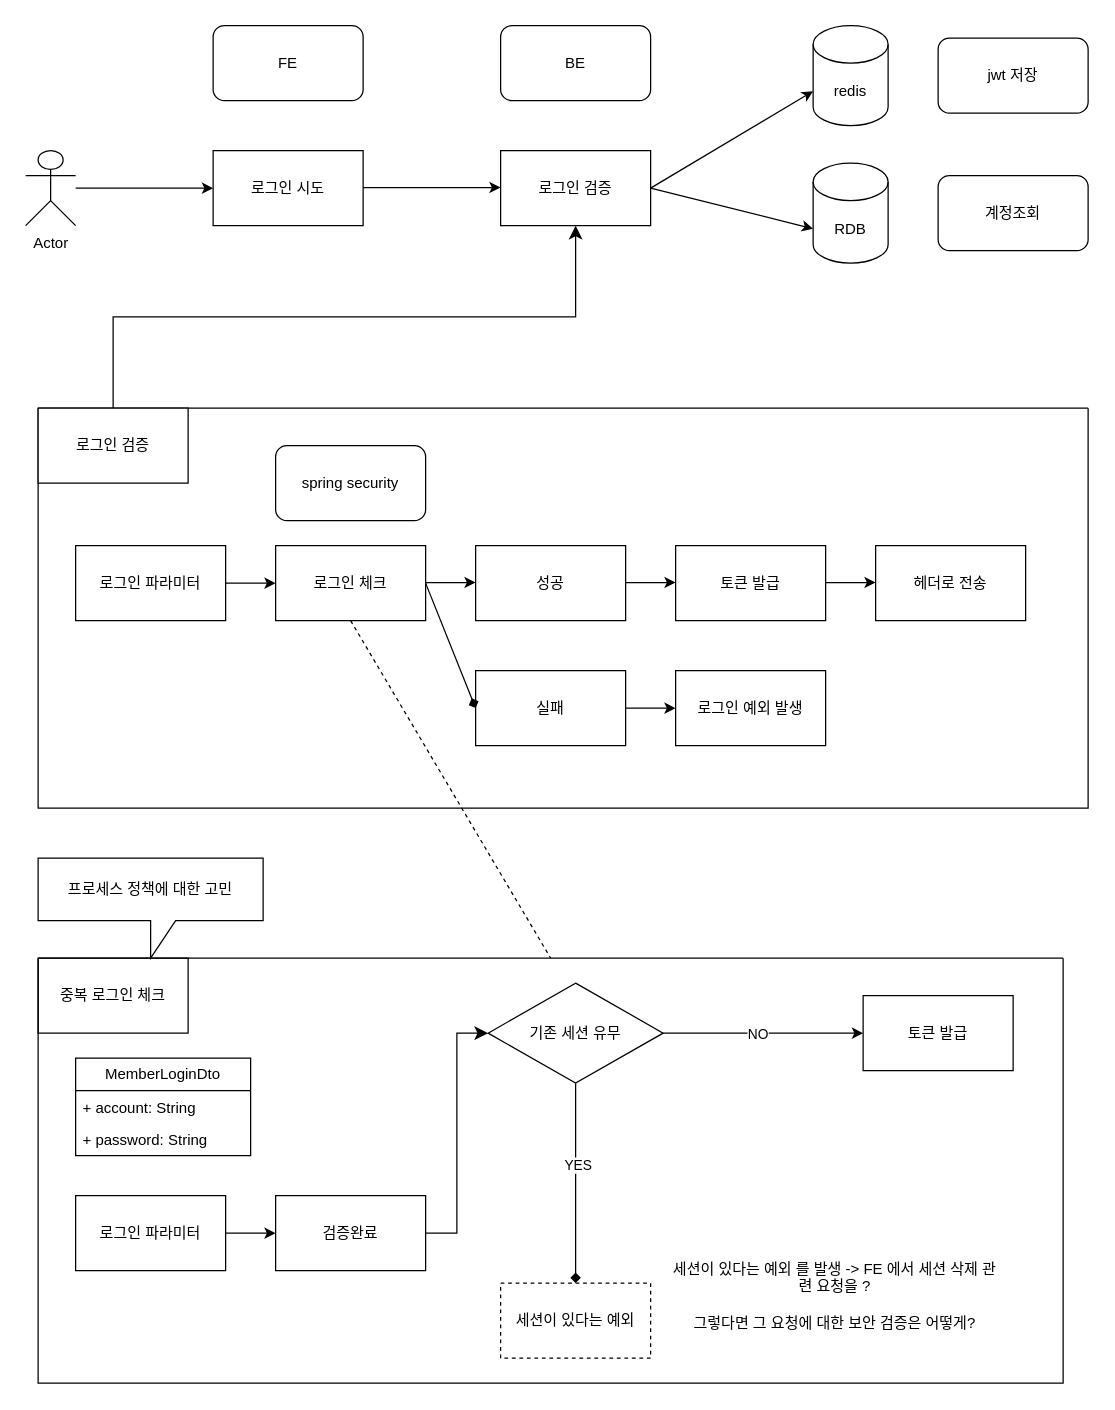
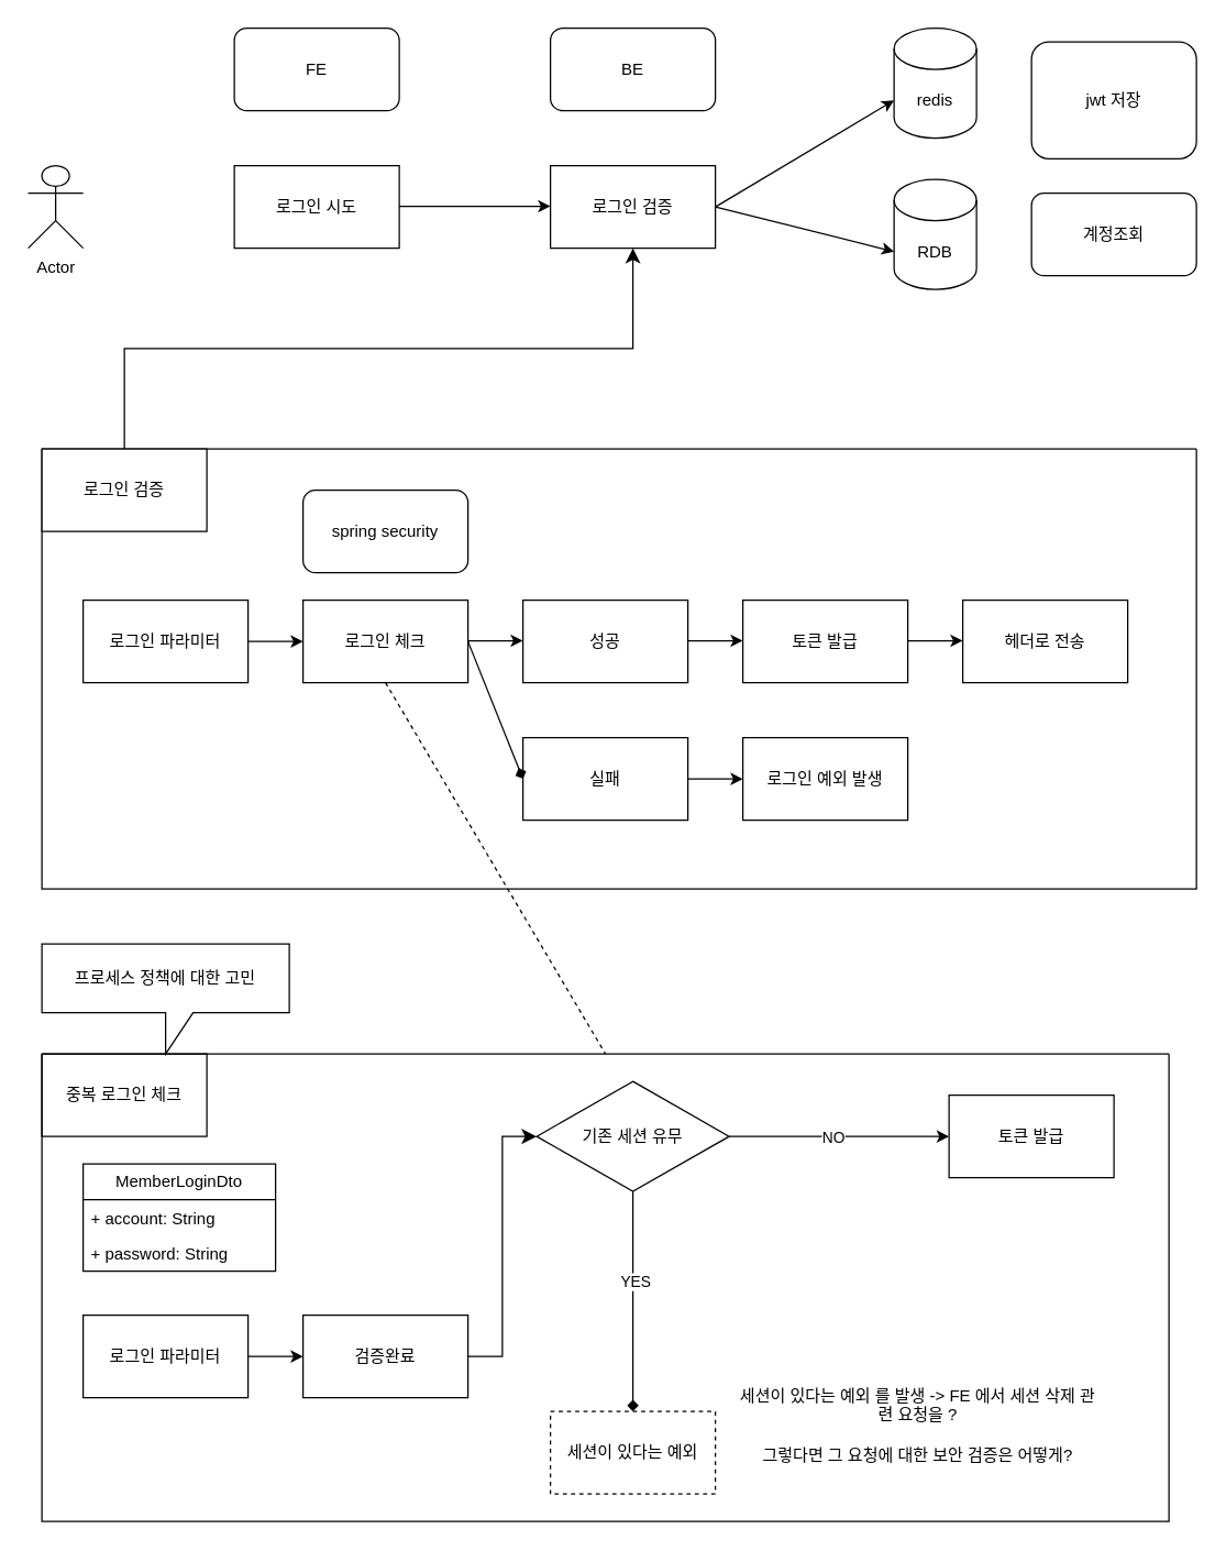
  <mxCell id="0" />
  <mxCell id="1" parent="0" />
  <mxCell id="2" value="Actor" style="shape=umlActor;verticalLabelPosition=bottom;verticalAlign=top;html=1;outlineConnect=0;" parent="1" vertex="1"><mxGeometry x="20" y="120" width="40" height="60" as="geometry" /></mxCell>
  <mxCell id="3" value="로그인 시도" style="rounded=0;whiteSpace=wrap;html=1;" parent="1" vertex="1"><mxGeometry x="170" y="120" width="120" height="60" as="geometry" /></mxCell>
  <mxCell id="4" value="로그인 검증" style="rounded=0;whiteSpace=wrap;html=1;" parent="1" vertex="1"><mxGeometry x="400" y="120" width="120" height="60" as="geometry" /></mxCell>
  <mxCell id="5" value="FE" style="rounded=1;whiteSpace=wrap;html=1;" parent="1" vertex="1"><mxGeometry x="170" y="20" width="120" height="60" as="geometry" /></mxCell>
  <mxCell id="6" value="BE" style="rounded=1;whiteSpace=wrap;html=1;" parent="1" vertex="1"><mxGeometry x="400" y="20" width="120" height="60" as="geometry" /></mxCell>
  <mxCell id="7" value="redis" style="shape=cylinder3;whiteSpace=wrap;html=1;boundedLbl=1;backgroundOutline=1;size=15;" parent="1" vertex="1"><mxGeometry x="650" y="20" width="60" height="80" as="geometry" /></mxCell>
  <mxCell id="8" value="RDB" style="shape=cylinder3;whiteSpace=wrap;html=1;boundedLbl=1;backgroundOutline=1;size=15;" parent="1" vertex="1"><mxGeometry x="650" y="130" width="60" height="80" as="geometry" /></mxCell>
- <mxCell id="9" value="" style="endArrow=classic;html=1;rounded=0;entryX=0;entryY=0.5;entryDx=0;entryDy=0;" parent="1" source="2" target="3" edge="1"><mxGeometry width="50" height="50" relative="1" as="geometry"><mxPoint x="510" y="290" as="sourcePoint" /><mxPoint x="560" y="240" as="targetPoint" /></mxGeometry></mxCell>
  <mxCell id="10" value="" style="endArrow=classic;html=1;rounded=0;entryX=0;entryY=0.5;entryDx=0;entryDy=0;" parent="1" edge="1"><mxGeometry width="50" height="50" relative="1" as="geometry"><mxPoint x="290" y="149.5" as="sourcePoint" /><mxPoint x="400" y="149.5" as="targetPoint" /><Array as="points"><mxPoint x="340" y="149.5" /></Array></mxGeometry></mxCell>
  <mxCell id="11" value="" style="endArrow=classic;html=1;rounded=0;exitX=1;exitY=0.5;exitDx=0;exitDy=0;entryX=0;entryY=0;entryDx=0;entryDy=52.5;entryPerimeter=0;" parent="1" source="4" target="8" edge="1"><mxGeometry width="50" height="50" relative="1" as="geometry"><mxPoint x="510" y="306" as="sourcePoint" /><mxPoint x="560" y="256" as="targetPoint" /></mxGeometry></mxCell>
  <mxCell id="12" value="" style="endArrow=classic;html=1;rounded=0;entryX=0;entryY=0;entryDx=0;entryDy=52.5;entryPerimeter=0;exitX=1;exitY=0.5;exitDx=0;exitDy=0;" parent="1" source="4" target="7" edge="1"><mxGeometry width="50" height="50" relative="1" as="geometry"><mxPoint x="520" y="56" as="sourcePoint" /><mxPoint x="570" y="6" as="targetPoint" /></mxGeometry></mxCell>
- <mxCell id="13" value="jwt 저장" style="rounded=1;whiteSpace=wrap;html=1;" parent="1" vertex="1"><mxGeometry x="750" y="30" width="120" height="60" as="geometry" /></mxCell>
+ <mxCell id="13" value="jwt 저장" style="rounded=1;whiteSpace=wrap;html=1;" parent="1" vertex="1"><mxGeometry x="750" y="30" width="120" height="85" as="geometry" /></mxCell>
  <mxCell id="14" value="계정조회" style="rounded=1;whiteSpace=wrap;html=1;" parent="1" vertex="1"><mxGeometry x="750" y="140" width="120" height="60" as="geometry" /></mxCell>
  <mxCell id="15" value="" style="edgeStyle=elbowEdgeStyle;elbow=vertical;endArrow=classic;html=1;curved=0;rounded=0;endSize=8;startSize=8;exitX=0.5;exitY=0;exitDx=0;exitDy=0;" parent="1" edge="1" source="31"><mxGeometry width="50" height="50" relative="1" as="geometry"><mxPoint x="30" y="346" as="sourcePoint" /><mxPoint x="460" y="180" as="targetPoint" /></mxGeometry></mxCell>
  <mxCell id="16" value="로그인 파라미터" style="rounded=0;whiteSpace=wrap;html=1;" parent="1" vertex="1"><mxGeometry x="60" y="436" width="120" height="60" as="geometry" /></mxCell>
  <mxCell id="17" value="로그인 체크" style="rounded=0;whiteSpace=wrap;html=1;" parent="1" vertex="1"><mxGeometry x="220" y="436" width="120" height="60" as="geometry" /></mxCell>
  <mxCell id="18" value="spring security" style="rounded=1;whiteSpace=wrap;html=1;" parent="1" vertex="1"><mxGeometry x="220" y="356" width="120" height="60" as="geometry" /></mxCell>
  <mxCell id="19" value="성공" style="rounded=0;whiteSpace=wrap;html=1;" parent="1" vertex="1"><mxGeometry x="380" y="436" width="120" height="60" as="geometry" /></mxCell>
  <mxCell id="20" value="실패" style="rounded=0;whiteSpace=wrap;html=1;" parent="1" vertex="1"><mxGeometry x="380" y="536" width="120" height="60" as="geometry" /></mxCell>
  <mxCell id="21" value="" style="endArrow=classic;html=1;rounded=0;entryX=0;entryY=0.5;entryDx=0;entryDy=0;" parent="1" target="17" edge="1"><mxGeometry width="50" height="50" relative="1" as="geometry"><mxPoint x="180" y="466" as="sourcePoint" /><mxPoint x="230" y="416" as="targetPoint" /></mxGeometry></mxCell>
  <mxCell id="22" value="" style="endArrow=classic;html=1;rounded=0;" parent="1" edge="1"><mxGeometry width="50" height="50" relative="1" as="geometry"><mxPoint x="340" y="465.5" as="sourcePoint" /><mxPoint x="380" y="465.5" as="targetPoint" /></mxGeometry></mxCell>
  <mxCell id="23" value="" style="endArrow=diamond;html=1;rounded=0;exitX=1;exitY=0.5;exitDx=0;exitDy=0;entryX=0;entryY=0.5;entryDx=0;entryDy=0;" parent="1" source="17" target="20" edge="1"><mxGeometry width="50" height="50" relative="1" as="geometry"><mxPoint x="510" y="616" as="sourcePoint" /><mxPoint x="560" y="566" as="targetPoint" /></mxGeometry></mxCell>
  <mxCell id="24" value="토큰 발급" style="rounded=0;whiteSpace=wrap;html=1;" parent="1" vertex="1"><mxGeometry x="540" y="436" width="120" height="60" as="geometry" /></mxCell>
  <mxCell id="25" value="" style="endArrow=classic;html=1;rounded=0;" parent="1" edge="1"><mxGeometry width="50" height="50" relative="1" as="geometry"><mxPoint x="500" y="465.5" as="sourcePoint" /><mxPoint x="540" y="465.5" as="targetPoint" /></mxGeometry></mxCell>
  <mxCell id="26" value="로그인 예외 발생" style="rounded=0;whiteSpace=wrap;html=1;" parent="1" vertex="1"><mxGeometry x="540" y="536" width="120" height="60" as="geometry" /></mxCell>
  <mxCell id="27" value="" style="endArrow=classic;html=1;rounded=0;exitX=1;exitY=0.5;exitDx=0;exitDy=0;" parent="1" source="20" edge="1"><mxGeometry width="50" height="50" relative="1" as="geometry"><mxPoint x="510" y="616" as="sourcePoint" /><mxPoint x="540" y="566" as="targetPoint" /></mxGeometry></mxCell>
  <mxCell id="28" value="헤더로 전송" style="rounded=0;whiteSpace=wrap;html=1;" parent="1" vertex="1"><mxGeometry x="700" y="436" width="120" height="60" as="geometry" /></mxCell>
  <mxCell id="29" value="" style="endArrow=classic;html=1;rounded=0;" parent="1" edge="1"><mxGeometry width="50" height="50" relative="1" as="geometry"><mxPoint x="660" y="465.5" as="sourcePoint" /><mxPoint x="700" y="465.5" as="targetPoint" /></mxGeometry></mxCell>
  <mxCell id="30" value="" style="swimlane;startSize=0;" vertex="1" parent="1"><mxGeometry x="30" y="326" width="840" height="320" as="geometry" /></mxCell>
  <mxCell id="31" value="로그인 검증" style="rounded=0;whiteSpace=wrap;html=1;" vertex="1" parent="30"><mxGeometry width="120" height="60" as="geometry" /></mxCell>
  <mxCell id="32" value="중복 로그인 체크" style="rounded=0;whiteSpace=wrap;html=1;" vertex="1" parent="1"><mxGeometry x="30" y="766" width="120" height="60" as="geometry" /></mxCell>
  <mxCell id="33" value="" style="swimlane;startSize=0;" vertex="1" parent="1"><mxGeometry x="30" y="766" width="820" height="340" as="geometry" /></mxCell>
  <mxCell id="34" value="MemberLoginDto" style="swimlane;fontStyle=0;childLayout=stackLayout;horizontal=1;startSize=26;fillColor=none;horizontalStack=0;resizeParent=1;resizeParentMax=0;resizeLast=0;collapsible=1;marginBottom=0;whiteSpace=wrap;html=1;" vertex="1" parent="33"><mxGeometry x="30" y="80" width="140" height="78" as="geometry" /></mxCell>
  <mxCell id="35" value="+ account: String&lt;br&gt;&lt;br&gt;" style="text;strokeColor=none;fillColor=none;align=left;verticalAlign=top;spacingLeft=4;spacingRight=4;overflow=hidden;rotatable=0;points=[[0,0.5],[1,0.5]];portConstraint=eastwest;whiteSpace=wrap;html=1;" vertex="1" parent="34"><mxGeometry y="26" width="140" height="26" as="geometry" /></mxCell>
  <mxCell id="36" value="+ password: String&lt;br&gt;" style="text;strokeColor=none;fillColor=none;align=left;verticalAlign=top;spacingLeft=4;spacingRight=4;overflow=hidden;rotatable=0;points=[[0,0.5],[1,0.5]];portConstraint=eastwest;whiteSpace=wrap;html=1;" vertex="1" parent="34"><mxGeometry y="52" width="140" height="26" as="geometry" /></mxCell>
  <mxCell id="37" value="로그인 파라미터" style="rounded=0;whiteSpace=wrap;html=1;" vertex="1" parent="33"><mxGeometry x="30" y="190" width="120" height="60" as="geometry" /></mxCell>
  <mxCell id="38" value="검증완료" style="rounded=0;whiteSpace=wrap;html=1;" vertex="1" parent="33"><mxGeometry x="190" y="190" width="120" height="60" as="geometry" /></mxCell>
  <mxCell id="39" value="기존 세션 유무" style="rhombus;whiteSpace=wrap;html=1;" vertex="1" parent="33"><mxGeometry x="360" y="20" width="140" height="80" as="geometry" /></mxCell>
  <mxCell id="40" value="" style="endArrow=classic;html=1;rounded=0;entryX=0;entryY=0.5;entryDx=0;entryDy=0;" edge="1" parent="33" target="38"><mxGeometry width="50" height="50" relative="1" as="geometry"><mxPoint x="150" y="220" as="sourcePoint" /><mxPoint x="200" y="170" as="targetPoint" /></mxGeometry></mxCell>
  <mxCell id="41" value="" style="edgeStyle=elbowEdgeStyle;elbow=horizontal;endArrow=classic;html=1;curved=0;rounded=0;endSize=8;startSize=8;exitX=1;exitY=0.5;exitDx=0;exitDy=0;" edge="1" parent="33" source="38"><mxGeometry width="50" height="50" relative="1" as="geometry"><mxPoint x="310" y="110" as="sourcePoint" /><mxPoint x="360" y="60" as="targetPoint" /></mxGeometry></mxCell>
  <mxCell id="42" value="세션이 있다는 예외" style="rounded=0;whiteSpace=wrap;html=1;dashed=1;" vertex="1" parent="33"><mxGeometry x="370" y="260" width="120" height="60" as="geometry" /></mxCell>
  <mxCell id="43" value="토큰 발급" style="rounded=0;whiteSpace=wrap;html=1;" vertex="1" parent="33"><mxGeometry x="660" y="30" width="120" height="60" as="geometry" /></mxCell>
  <mxCell id="44" value="" style="endArrow=diamond;html=1;rounded=0;entryX=0.5;entryY=0;entryDx=0;entryDy=0;" edge="1" parent="33" source="39" target="42"><mxGeometry width="50" height="50" relative="1" as="geometry"><mxPoint x="320" y="320" as="sourcePoint" /><mxPoint x="370" y="270" as="targetPoint" /></mxGeometry></mxCell>
  <mxCell id="45" value="YES" style="edgeLabel;html=1;align=center;verticalAlign=middle;resizable=0;points=[];" vertex="1" connectable="0" parent="44"><mxGeometry x="-0.19" y="1" relative="1" as="geometry"><mxPoint as="offset" /></mxGeometry></mxCell>
  <mxCell id="46" value="" style="endArrow=classic;html=1;rounded=0;exitX=1;exitY=0.5;exitDx=0;exitDy=0;entryX=0;entryY=0.5;entryDx=0;entryDy=0;" edge="1" parent="33" source="39" target="43"><mxGeometry width="50" height="50" relative="1" as="geometry"><mxPoint x="320" y="320" as="sourcePoint" /><mxPoint x="370" y="270" as="targetPoint" /></mxGeometry></mxCell>
  <mxCell id="47" value="NO" style="edgeLabel;html=1;align=center;verticalAlign=middle;resizable=0;points=[];" vertex="1" connectable="0" parent="46"><mxGeometry x="-0.06" relative="1" as="geometry"><mxPoint as="offset" /></mxGeometry></mxCell>
  <mxCell id="48" value="세션이 있다는 예외 를 발생 -&amp;gt; FE 에서 세션 삭제 관련 요청을 ?&lt;br&gt;&lt;br&gt;그렇다면 그 요청에 대한 보안 검증은 어떻게?" style="text;html=1;strokeColor=none;fillColor=none;align=center;verticalAlign=middle;whiteSpace=wrap;rounded=0;" vertex="1" parent="33"><mxGeometry x="505" y="230" width="265" height="80" as="geometry" /></mxCell>
  <mxCell id="49" value="프로세스 정책에 대한 고민" style="shape=callout;whiteSpace=wrap;html=1;perimeter=calloutPerimeter;" vertex="1" parent="1"><mxGeometry x="30" y="686" width="180" height="80" as="geometry" /></mxCell>
  <mxCell id="50" value="" style="endArrow=none;dashed=1;html=1;rounded=0;exitX=0.5;exitY=1;exitDx=0;exitDy=0;entryX=0.5;entryY=0;entryDx=0;entryDy=0;" edge="1" parent="1" source="17" target="33"><mxGeometry width="50" height="50" relative="1" as="geometry"><mxPoint x="370" y="716" as="sourcePoint" /><mxPoint x="420" y="666" as="targetPoint" /></mxGeometry></mxCell>
